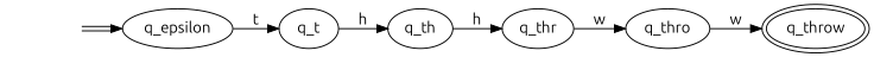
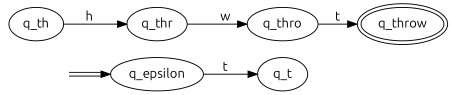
  digraph {
    fontname=Ubuntu
    rankdir=LR
    node [fontname=Ubuntu]
    edge [fontname=Ubuntu]
    n1 [label=q_epsilon]
    n2 [label=q_t]
    n3 [label=q_th]
    n4 [label=q_thr]
    n5 [label=q_thro]
    n6 [label=q_throw peripheries=2]
    start0 [style=invis]
    n1 -> n2 [label=t]
-   n2 -> n3 [label=h]
    n3 -> n4 [label=h]
    n4 -> n5 [label=w]
-   n5 -> n6 [label=w]
+   n5 -> n6 [label=t]
    start0 -> n1 [color="black:white:black"]
  }
